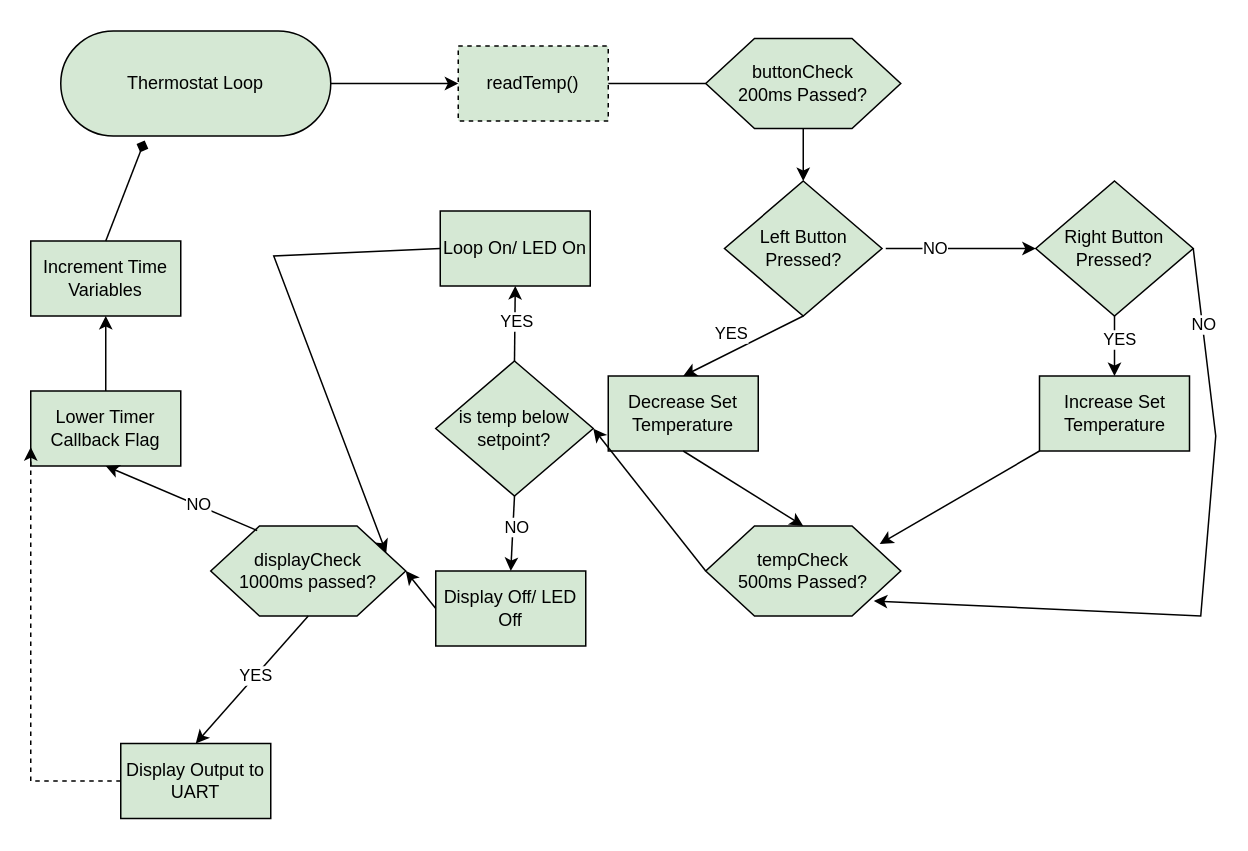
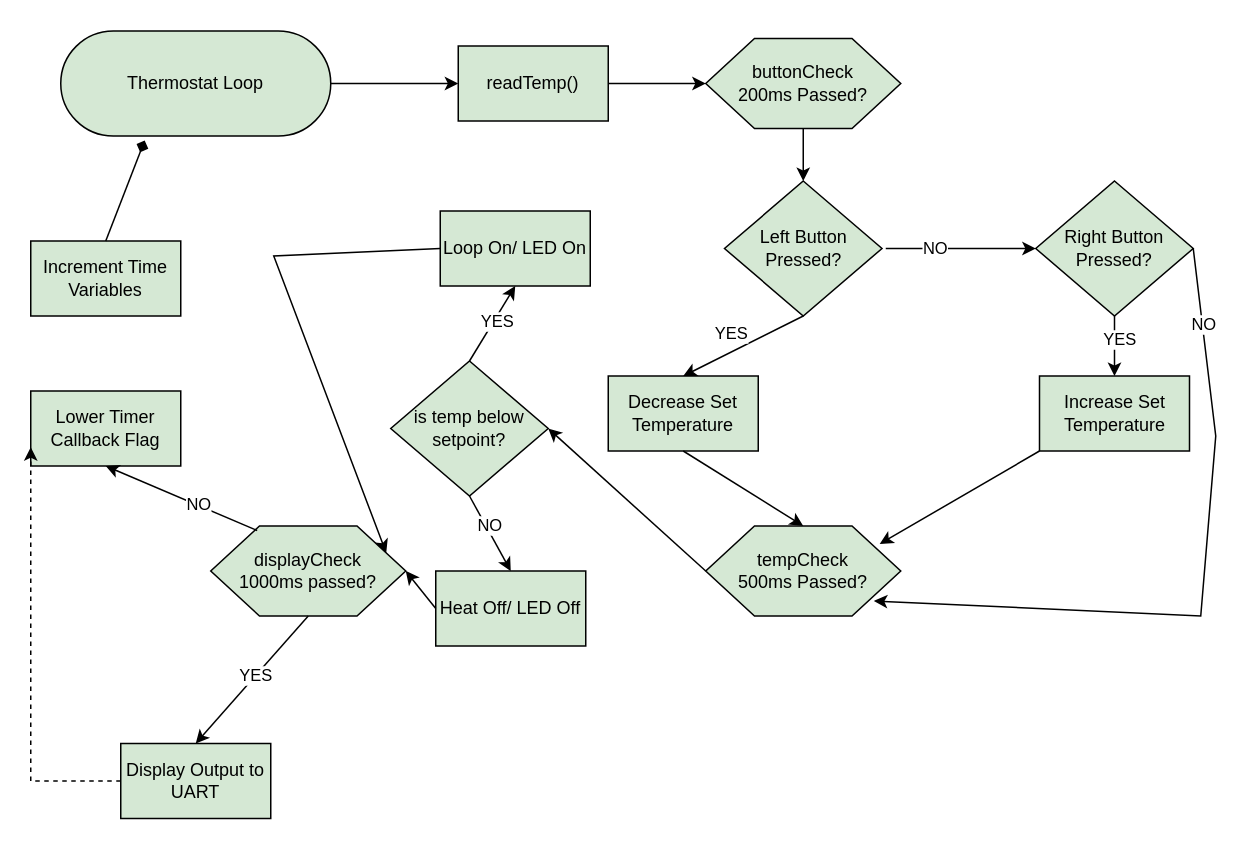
  <mxCell id="0" />
  <mxCell id="1" parent="0" />
  <mxCell id="2" value="Thermostat Loop" style="html=1;dashed=0;whiteSpace=wrap;shape=mxgraph.dfd.start;fillColor=#D5E8D4;" parent="1" vertex="1"><mxGeometry x="40" y="20" width="180" height="70" as="geometry" /></mxCell>
- <mxCell id="3" value="readTemp()" style="html=1;dashed=1;whiteSpace=wrap;fillColor=#D5E8D4;" parent="1" vertex="1"><mxGeometry x="305" y="30" width="100" height="50" as="geometry" /></mxCell>
+ <mxCell id="3" value="readTemp()" style="html=1;dashed=0;whiteSpace=wrap;fillColor=#D5E8D4;" parent="1" vertex="1"><mxGeometry x="305" y="30" width="100" height="50" as="geometry" /></mxCell>
  <mxCell id="4" value="" style="endArrow=classic;html=1;rounded=0;entryX=0;entryY=0.5;entryDx=0;entryDy=0;exitX=1;exitY=0.5;exitDx=0;exitDy=0;exitPerimeter=0;fillColor=#D5E8D4;" parent="1" source="2" target="3" edge="1"><mxGeometry width="50" height="50" relative="1" as="geometry"><mxPoint x="220" y="60" as="sourcePoint" /><mxPoint x="270" y="10" as="targetPoint" /></mxGeometry></mxCell>
  <mxCell id="5" value="buttonCheck&lt;div&gt;200ms Passed?&lt;/div&gt;" style="shape=hexagon;perimeter=hexagonPerimeter2;whiteSpace=wrap;html=1;size=0.25;fillColor=#D5E8D4;" parent="1" vertex="1"><mxGeometry x="470" y="25" width="130" height="60" as="geometry" /></mxCell>
- <mxCell id="6" value="" style="endArrow=none;html=1;rounded=0;exitX=1;exitY=0.5;exitDx=0;exitDy=0;entryX=0;entryY=0.5;entryDx=0;entryDy=0;fillColor=#D5E8D4;" parent="1" source="3" target="5" edge="1"><mxGeometry width="50" height="50" relative="1" as="geometry"><mxPoint x="380" y="180" as="sourcePoint" /><mxPoint x="430" y="130" as="targetPoint" /></mxGeometry></mxCell>
+ <mxCell id="6" value="" style="endArrow=classic;html=1;rounded=0;exitX=1;exitY=0.5;exitDx=0;exitDy=0;entryX=0;entryY=0.5;entryDx=0;entryDy=0;fillColor=#D5E8D4;" parent="1" source="3" target="5" edge="1"><mxGeometry width="50" height="50" relative="1" as="geometry"><mxPoint x="380" y="180" as="sourcePoint" /><mxPoint x="430" y="130" as="targetPoint" /></mxGeometry></mxCell>
  <mxCell id="7" value="Left Button&lt;div&gt;Pressed?&lt;/div&gt;" style="shape=rhombus;html=1;dashed=0;whiteSpace=wrap;perimeter=rhombusPerimeter;fillColor=#D5E8D4;" parent="1" vertex="1"><mxGeometry x="482.5" y="120" width="105" height="90" as="geometry" /></mxCell>
  <mxCell id="8" value="Right Button&lt;div&gt;Pressed?&lt;/div&gt;" style="shape=rhombus;html=1;dashed=0;whiteSpace=wrap;perimeter=rhombusPerimeter;fillColor=#D5E8D4;" parent="1" vertex="1"><mxGeometry x="690" y="120" width="105" height="90" as="geometry" /></mxCell>
  <mxCell id="9" value="" style="endArrow=classic;html=1;rounded=0;exitX=0.5;exitY=1;exitDx=0;exitDy=0;fillColor=#D5E8D4;" parent="1" source="5" target="7" edge="1"><mxGeometry width="50" height="50" relative="1" as="geometry"><mxPoint x="390" y="170" as="sourcePoint" /><mxPoint x="440" y="120" as="targetPoint" /></mxGeometry></mxCell>
  <mxCell id="10" value="Decrease Set Temperature" style="html=1;dashed=0;whiteSpace=wrap;fillColor=#D5E8D4;" parent="1" vertex="1"><mxGeometry x="405" y="250" width="100" height="50" as="geometry" /></mxCell>
  <mxCell id="11" value="Increase Set Temperature" style="html=1;dashed=0;whiteSpace=wrap;fillColor=#D5E8D4;" parent="1" vertex="1"><mxGeometry x="692.5" y="250" width="100" height="50" as="geometry" /></mxCell>
  <mxCell id="12" value="" style="endArrow=classic;html=1;rounded=0;exitX=0.5;exitY=1;exitDx=0;exitDy=0;entryX=0.5;entryY=0;entryDx=0;entryDy=0;fillColor=#D5E8D4;" parent="1" source="7" target="10" edge="1"><mxGeometry width="50" height="50" relative="1" as="geometry"><mxPoint x="300" y="200" as="sourcePoint" /><mxPoint x="350" y="150" as="targetPoint" /></mxGeometry></mxCell>
  <mxCell id="13" value="YES" style="edgeLabel;html=1;align=center;verticalAlign=middle;resizable=0;points=[];fillColor=#D5E8D4;" parent="12" vertex="1" connectable="0"><mxGeometry x="0.2" y="1" relative="1" as="geometry"><mxPoint x="-1" y="-14" as="offset" /></mxGeometry></mxCell>
  <mxCell id="14" value="" style="endArrow=classic;html=1;rounded=0;fillColor=#D5E8D4;" parent="1" target="8" edge="1"><mxGeometry width="50" height="50" relative="1" as="geometry"><mxPoint x="590" y="165" as="sourcePoint" /><mxPoint x="630" y="120" as="targetPoint" /></mxGeometry></mxCell>
  <mxCell id="15" value="NO" style="edgeLabel;html=1;align=center;verticalAlign=middle;resizable=0;points=[];fillColor=#D5E8D4;" parent="14" vertex="1" connectable="0"><mxGeometry x="-0.36" y="1" relative="1" as="geometry"><mxPoint as="offset" /></mxGeometry></mxCell>
  <mxCell id="16" value="" style="endArrow=classic;html=1;rounded=0;exitX=0.5;exitY=1;exitDx=0;exitDy=0;entryX=0.5;entryY=0;entryDx=0;entryDy=0;fillColor=#D5E8D4;" parent="1" source="8" target="11" edge="1"><mxGeometry width="50" height="50" relative="1" as="geometry"><mxPoint x="640" y="250" as="sourcePoint" /><mxPoint x="690" y="200" as="targetPoint" /></mxGeometry></mxCell>
  <mxCell id="17" value="YES" style="edgeLabel;html=1;align=center;verticalAlign=middle;resizable=0;points=[];fillColor=#D5E8D4;" parent="16" vertex="1" connectable="0"><mxGeometry x="-0.25" y="3" relative="1" as="geometry"><mxPoint as="offset" /></mxGeometry></mxCell>
  <mxCell id="18" value="tempCheck&lt;div&gt;500ms Passed?&lt;/div&gt;" style="shape=hexagon;perimeter=hexagonPerimeter2;whiteSpace=wrap;html=1;size=0.25;fillColor=#D5E8D4;" parent="1" vertex="1"><mxGeometry x="470" y="350" width="130" height="60" as="geometry" /></mxCell>
  <mxCell id="19" value="" style="endArrow=classic;html=1;rounded=0;exitX=0.5;exitY=1;exitDx=0;exitDy=0;entryX=0.5;entryY=0;entryDx=0;entryDy=0;fillColor=#D5E8D4;" parent="1" source="10" target="18" edge="1"><mxGeometry width="50" height="50" relative="1" as="geometry"><mxPoint x="270" y="330" as="sourcePoint" /><mxPoint x="320" y="280" as="targetPoint" /></mxGeometry></mxCell>
  <mxCell id="20" value="" style="endArrow=classic;html=1;rounded=0;exitX=0;exitY=1;exitDx=0;exitDy=0;entryX=0.892;entryY=0.2;entryDx=0;entryDy=0;entryPerimeter=0;fillColor=#D5E8D4;" parent="1" source="11" target="18" edge="1"><mxGeometry width="50" height="50" relative="1" as="geometry"><mxPoint x="600" y="350" as="sourcePoint" /><mxPoint x="650" y="300" as="targetPoint" /></mxGeometry></mxCell>
  <mxCell id="21" value="" style="endArrow=classic;html=1;rounded=0;entryX=0.862;entryY=0.833;entryDx=0;entryDy=0;entryPerimeter=0;fillColor=#D5E8D4;" parent="1" target="18" edge="1"><mxGeometry width="50" height="50" relative="1" as="geometry"><mxPoint x="795" y="165" as="sourcePoint" /><mxPoint x="730" y="410" as="targetPoint" /><Array as="points"><mxPoint x="810" y="290" /><mxPoint x="800" y="410" /></Array></mxGeometry></mxCell>
  <mxCell id="22" value="NO" style="edgeLabel;html=1;align=center;verticalAlign=middle;resizable=0;points=[];fillColor=#D5E8D4;" parent="21" vertex="1" connectable="0"><mxGeometry x="-0.779" relative="1" as="geometry"><mxPoint as="offset" /></mxGeometry></mxCell>
- <mxCell id="23" value="is temp below setpoint?" style="shape=rhombus;html=1;dashed=0;whiteSpace=wrap;perimeter=rhombusPerimeter;fillColor=#D5E8D4;" parent="1" vertex="1"><mxGeometry x="290" y="240" width="105" height="90" as="geometry" /></mxCell>
+ <mxCell id="23" value="is temp below setpoint?" style="shape=rhombus;html=1;dashed=0;whiteSpace=wrap;perimeter=rhombusPerimeter;fillColor=#D5E8D4;" parent="1" vertex="1"><mxGeometry x="260" y="240" width="105" height="90" as="geometry" /></mxCell>
  <mxCell id="24" value="" style="endArrow=classic;html=1;rounded=0;exitX=0;exitY=0.5;exitDx=0;exitDy=0;entryX=1;entryY=0.5;entryDx=0;entryDy=0;fillColor=#D5E8D4;" parent="1" source="18" target="23" edge="1"><mxGeometry width="50" height="50" relative="1" as="geometry"><mxPoint x="380" y="380" as="sourcePoint" /><mxPoint x="430" y="330" as="targetPoint" /></mxGeometry></mxCell>
  <mxCell id="25" value="Loop On/ LED On" style="html=1;dashed=0;whiteSpace=wrap;fillColor=#D5E8D4;" parent="1" vertex="1"><mxGeometry x="293" y="140" width="100" height="50" as="geometry" /></mxCell>
- <mxCell id="26" value="Display Off/ LED Off" style="html=1;dashed=0;whiteSpace=wrap;fillColor=#D5E8D4;" parent="1" vertex="1"><mxGeometry x="290" y="380" width="100" height="50" as="geometry" /></mxCell>
+ <mxCell id="26" value="Heat Off/ LED Off" style="html=1;dashed=0;whiteSpace=wrap;fillColor=#D5E8D4;" parent="1" vertex="1"><mxGeometry x="290" y="380" width="100" height="50" as="geometry" /></mxCell>
  <mxCell id="27" value="" style="endArrow=classic;html=1;rounded=0;exitX=0.5;exitY=0;exitDx=0;exitDy=0;entryX=0.5;entryY=1;entryDx=0;entryDy=0;fillColor=#D5E8D4;" parent="1" source="23" target="25" edge="1"><mxGeometry width="50" height="50" relative="1" as="geometry"><mxPoint x="250" y="260" as="sourcePoint" /><mxPoint x="300" y="210" as="targetPoint" /></mxGeometry></mxCell>
  <mxCell id="28" value="YES" style="edgeLabel;html=1;align=center;verticalAlign=middle;resizable=0;points=[];fillColor=#D5E8D4;" parent="27" vertex="1" connectable="0"><mxGeometry x="0.081" y="-1" relative="1" as="geometry"><mxPoint as="offset" /></mxGeometry></mxCell>
  <mxCell id="29" value="" style="endArrow=classic;html=1;rounded=0;exitX=0.5;exitY=1;exitDx=0;exitDy=0;entryX=0.5;entryY=0;entryDx=0;entryDy=0;fillColor=#D5E8D4;" parent="1" source="23" target="26" edge="1"><mxGeometry width="50" height="50" relative="1" as="geometry"><mxPoint x="200" y="360" as="sourcePoint" /><mxPoint x="250" y="310" as="targetPoint" /></mxGeometry></mxCell>
  <mxCell id="30" value="NO" style="edgeLabel;html=1;align=center;verticalAlign=middle;resizable=0;points=[];fillColor=#D5E8D4;" parent="29" vertex="1" connectable="0"><mxGeometry x="-0.203" y="1" relative="1" as="geometry"><mxPoint x="1" as="offset" /></mxGeometry></mxCell>
  <mxCell id="31" value="displayCheck&lt;div&gt;1000ms passed?&lt;/div&gt;" style="shape=hexagon;perimeter=hexagonPerimeter2;whiteSpace=wrap;html=1;size=0.25;fillColor=#D5E8D4;" parent="1" vertex="1"><mxGeometry x="140" y="350" width="130" height="60" as="geometry" /></mxCell>
  <mxCell id="32" value="" style="endArrow=classic;html=1;rounded=0;exitX=0;exitY=0.5;exitDx=0;exitDy=0;entryX=1;entryY=0.5;entryDx=0;entryDy=0;fillColor=#D5E8D4;" parent="1" source="26" target="31" edge="1"><mxGeometry width="50" height="50" relative="1" as="geometry"><mxPoint x="160" y="320" as="sourcePoint" /><mxPoint x="210" y="270" as="targetPoint" /></mxGeometry></mxCell>
  <mxCell id="33" value="" style="endArrow=classic;html=1;rounded=0;exitX=0;exitY=0.5;exitDx=0;exitDy=0;entryX=1;entryY=0.25;entryDx=0;entryDy=0;fillColor=#D5E8D4;" parent="1" source="25" target="31" edge="1"><mxGeometry width="50" height="50" relative="1" as="geometry"><mxPoint x="110" y="270" as="sourcePoint" /><mxPoint x="220" y="400" as="targetPoint" /><Array as="points"><mxPoint x="182" y="170" /></Array></mxGeometry></mxCell>
  <mxCell id="34" value="Display Output to UART" style="html=1;dashed=0;whiteSpace=wrap;fillColor=#D5E8D4;" parent="1" vertex="1"><mxGeometry x="80" y="495" width="100" height="50" as="geometry" /></mxCell>
  <mxCell id="35" value="" style="endArrow=classic;html=1;rounded=0;exitX=0.5;exitY=1;exitDx=0;exitDy=0;entryX=0.5;entryY=0;entryDx=0;entryDy=0;fillColor=#D5E8D4;" parent="1" source="31" target="34" edge="1"><mxGeometry width="50" height="50" relative="1" as="geometry"><mxPoint x="200" y="500" as="sourcePoint" /><mxPoint x="250" y="450" as="targetPoint" /></mxGeometry></mxCell>
  <mxCell id="36" value="YES" style="edgeLabel;html=1;align=center;verticalAlign=middle;resizable=0;points=[];fillColor=#D5E8D4;" parent="35" vertex="1" connectable="0"><mxGeometry x="-0.067" relative="1" as="geometry"><mxPoint as="offset" /></mxGeometry></mxCell>
  <mxCell id="37" value="Lower Timer Callback Flag" style="html=1;dashed=0;whiteSpace=wrap;fillColor=#D5E8D4;" parent="1" vertex="1"><mxGeometry x="20" y="260" width="100" height="50" as="geometry" /></mxCell>
  <mxCell id="38" value="Increment Time Variables" style="html=1;dashed=0;whiteSpace=wrap;fillColor=#D5E8D4;" parent="1" vertex="1"><mxGeometry x="20" y="160" width="100" height="50" as="geometry" /></mxCell>
  <mxCell id="39" value="" style="endArrow=classic;html=1;rounded=0;exitX=0.238;exitY=0.05;exitDx=0;exitDy=0;exitPerimeter=0;entryX=0.5;entryY=1;entryDx=0;entryDy=0;fillColor=#D5E8D4;" parent="1" source="31" target="37" edge="1"><mxGeometry width="50" height="50" relative="1" as="geometry"><mxPoint x="120" y="380" as="sourcePoint" /><mxPoint x="170" y="330" as="targetPoint" /></mxGeometry></mxCell>
  <mxCell id="40" value="NO" style="edgeLabel;html=1;align=center;verticalAlign=middle;resizable=0;points=[];fillColor=#D5E8D4;" parent="39" vertex="1" connectable="0"><mxGeometry x="-0.219" y="-1" relative="1" as="geometry"><mxPoint as="offset" /></mxGeometry></mxCell>
- <mxCell id="41" value="" style="endArrow=classic;html=1;rounded=0;exitX=0.5;exitY=0;exitDx=0;exitDy=0;entryX=0.5;entryY=1;entryDx=0;entryDy=0;fillColor=#D5E8D4;" parent="1" source="37" target="38" edge="1"><mxGeometry width="50" height="50" relative="1" as="geometry"><mxPoint x="120" y="250" as="sourcePoint" /><mxPoint x="170" y="200" as="targetPoint" /></mxGeometry></mxCell>
  <mxCell id="42" value="" style="endArrow=diamond;html=1;rounded=0;exitX=0.5;exitY=0;exitDx=0;exitDy=0;entryX=0.311;entryY=1.043;entryDx=0;entryDy=0;entryPerimeter=0;fillColor=#D5E8D4;" parent="1" source="38" target="2" edge="1"><mxGeometry width="50" height="50" relative="1" as="geometry"><mxPoint x="90" y="150" as="sourcePoint" /><mxPoint x="140" y="100" as="targetPoint" /></mxGeometry></mxCell>
  <mxCell id="43" value="" style="endArrow=classic;html=1;rounded=0;exitX=0;exitY=0.5;exitDx=0;exitDy=0;entryX=0;entryY=0.75;entryDx=0;entryDy=0;fillColor=#D5E8D4;dashed=1;" parent="1" source="34" target="37" edge="1"><mxGeometry width="50" height="50" relative="1" as="geometry"><mxPoint x="10" y="490" as="sourcePoint" /><mxPoint x="60" y="440" as="targetPoint" /><Array as="points"><mxPoint x="20" y="520" /></Array></mxGeometry></mxCell>
